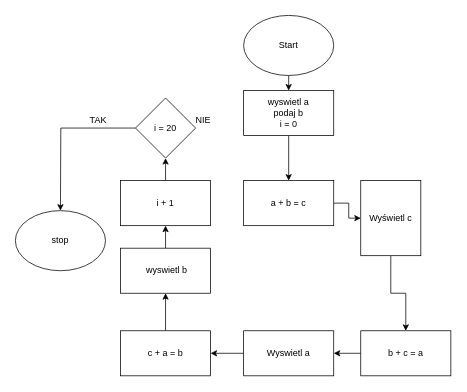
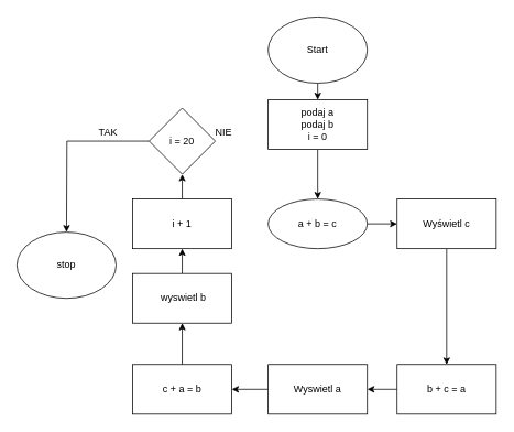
  <mxCell id="0" />
  <mxCell id="1" parent="0" />
  <mxCell id="2" style="edgeStyle=orthogonalEdgeStyle;rounded=0;orthogonalLoop=1;jettySize=auto;html=1;exitX=0.5;exitY=1;exitDx=0;exitDy=0;entryX=0.5;entryY=0;entryDx=0;entryDy=0;" edge="1" parent="1" source="3" target="5"><mxGeometry relative="1" as="geometry" /></mxCell>
  <mxCell id="3" value="Start" style="ellipse;whiteSpace=wrap;html=1;" vertex="1" parent="1"><mxGeometry x="324" y="20" width="120" height="80" as="geometry" /></mxCell>
  <mxCell id="4" style="edgeStyle=orthogonalEdgeStyle;rounded=0;orthogonalLoop=1;jettySize=auto;html=1;exitX=0.5;exitY=1;exitDx=0;exitDy=0;entryX=0.5;entryY=0;entryDx=0;entryDy=0;" edge="1" parent="1" source="5" target="7"><mxGeometry relative="1" as="geometry" /></mxCell>
- <mxCell id="5" value="wyswietl a&lt;br&gt;podaj b&lt;br&gt;i = 0" style="rounded=0;whiteSpace=wrap;html=1;" vertex="1" parent="1"><mxGeometry x="324" y="120" width="120" height="60" as="geometry" /></mxCell>
+ <mxCell id="5" value="podaj a&lt;br&gt;podaj b&lt;br&gt;i = 0" style="rounded=0;whiteSpace=wrap;html=1;" vertex="1" parent="1"><mxGeometry x="324" y="120" width="120" height="60" as="geometry" /></mxCell>
  <mxCell id="6" style="edgeStyle=orthogonalEdgeStyle;rounded=0;orthogonalLoop=1;jettySize=auto;html=1;exitX=1;exitY=0.5;exitDx=0;exitDy=0;entryX=0;entryY=0.5;entryDx=0;entryDy=0;" edge="1" parent="1" source="7" target="9"><mxGeometry relative="1" as="geometry" /></mxCell>
- <mxCell id="7" value="a + b = c" style="rounded=0;whiteSpace=wrap;html=1;" vertex="1" parent="1"><mxGeometry x="324" y="240" width="120" height="60" as="geometry" /></mxCell>
+ <mxCell id="7" value="a + b = c" style="ellipse;whiteSpace=wrap;html=1;" vertex="1" parent="1"><mxGeometry x="324" y="240" width="120" height="60" as="geometry" /></mxCell>
  <mxCell id="8" style="edgeStyle=orthogonalEdgeStyle;rounded=0;orthogonalLoop=1;jettySize=auto;html=1;exitX=0.5;exitY=1;exitDx=0;exitDy=0;entryX=0.5;entryY=0;entryDx=0;entryDy=0;" edge="1" parent="1" source="9" target="11"><mxGeometry relative="1" as="geometry"><mxPoint x="540" y="350" as="targetPoint" /></mxGeometry></mxCell>
- <mxCell id="9" value="Wyświetl c" style="rounded=0;whiteSpace=wrap;html=1;" vertex="1" parent="1"><mxGeometry x="480" y="240" width="80" height="100" as="geometry" /></mxCell>
+ <mxCell id="9" value="Wyświetl c" style="rounded=0;whiteSpace=wrap;html=1;" vertex="1" parent="1"><mxGeometry x="480" y="240" width="120" height="60" as="geometry" /></mxCell>
  <mxCell id="10" style="edgeStyle=orthogonalEdgeStyle;rounded=0;orthogonalLoop=1;jettySize=auto;html=1;exitX=0;exitY=0.5;exitDx=0;exitDy=0;entryX=1;entryY=0.5;entryDx=0;entryDy=0;" edge="1" parent="1" source="11" target="13"><mxGeometry relative="1" as="geometry" /></mxCell>
  <mxCell id="11" value="b + c = a" style="rounded=0;whiteSpace=wrap;html=1;" vertex="1" parent="1"><mxGeometry x="480" y="440" width="120" height="60" as="geometry" /></mxCell>
  <mxCell id="12" style="edgeStyle=orthogonalEdgeStyle;rounded=0;orthogonalLoop=1;jettySize=auto;html=1;exitX=0;exitY=0.5;exitDx=0;exitDy=0;entryX=1;entryY=0.5;entryDx=0;entryDy=0;" edge="1" parent="1" source="13" target="15"><mxGeometry relative="1" as="geometry"><mxPoint x="350" y="470" as="targetPoint" /></mxGeometry></mxCell>
  <mxCell id="13" value="Wyswietl a" style="rounded=0;whiteSpace=wrap;html=1;" vertex="1" parent="1"><mxGeometry x="324" y="440" width="120" height="60" as="geometry" /></mxCell>
  <mxCell id="14" style="edgeStyle=orthogonalEdgeStyle;rounded=0;orthogonalLoop=1;jettySize=auto;html=1;exitX=0.5;exitY=0;exitDx=0;exitDy=0;entryX=0.5;entryY=1;entryDx=0;entryDy=0;" edge="1" parent="1" source="15" target="17"><mxGeometry relative="1" as="geometry"><mxPoint x="290" y="390" as="targetPoint" /></mxGeometry></mxCell>
  <mxCell id="15" value="c + a = b" style="rounded=0;whiteSpace=wrap;html=1;" vertex="1" parent="1"><mxGeometry x="160" y="440" width="120" height="60" as="geometry" /></mxCell>
  <mxCell id="16" style="edgeStyle=orthogonalEdgeStyle;rounded=0;orthogonalLoop=1;jettySize=auto;html=1;exitX=0.5;exitY=0;exitDx=0;exitDy=0;entryX=0.5;entryY=1;entryDx=0;entryDy=0;" edge="1" parent="1" source="17" target="19"><mxGeometry relative="1" as="geometry" /></mxCell>
  <mxCell id="17" value="&amp;nbsp;wyswietl b" style="rounded=0;whiteSpace=wrap;html=1;" vertex="1" parent="1"><mxGeometry x="160" y="330" width="120" height="60" as="geometry" /></mxCell>
  <mxCell id="18" style="edgeStyle=orthogonalEdgeStyle;rounded=0;orthogonalLoop=1;jettySize=auto;html=1;exitX=0.5;exitY=0;exitDx=0;exitDy=0;" edge="1" parent="1" source="19"><mxGeometry relative="1" as="geometry"><mxPoint x="220" y="210" as="targetPoint" /></mxGeometry></mxCell>
  <mxCell id="19" value="i + 1" style="rounded=0;whiteSpace=wrap;html=1;" vertex="1" parent="1"><mxGeometry x="160" y="240" width="120" height="60" as="geometry" /></mxCell>
  <mxCell id="20" style="edgeStyle=orthogonalEdgeStyle;rounded=0;orthogonalLoop=1;jettySize=auto;html=1;exitX=0;exitY=0.5;exitDx=0;exitDy=0;" edge="1" parent="1" source="21"><mxGeometry relative="1" as="geometry"><mxPoint x="80" y="280" as="targetPoint" /></mxGeometry></mxCell>
  <mxCell id="21" value="i = 20" style="rhombus;whiteSpace=wrap;html=1;" vertex="1" parent="1"><mxGeometry x="180" y="130" width="80" height="80" as="geometry" /></mxCell>
  <mxCell id="22" value="NIE" style="text;html=1;align=center;verticalAlign=middle;resizable=0;points=[];autosize=1;strokeColor=none;fillColor=none;" vertex="1" parent="1"><mxGeometry x="250" y="145" width="40" height="30" as="geometry" /></mxCell>
  <mxCell id="23" value="TAK" style="text;html=1;align=center;verticalAlign=middle;resizable=0;points=[];autosize=1;strokeColor=none;fillColor=none;" vertex="1" parent="1"><mxGeometry x="105" y="145" width="50" height="30" as="geometry" /></mxCell>
  <mxCell id="24" value="stop" style="ellipse;whiteSpace=wrap;html=1;" vertex="1" parent="1"><mxGeometry x="20" y="280" width="120" height="80" as="geometry" /></mxCell>
